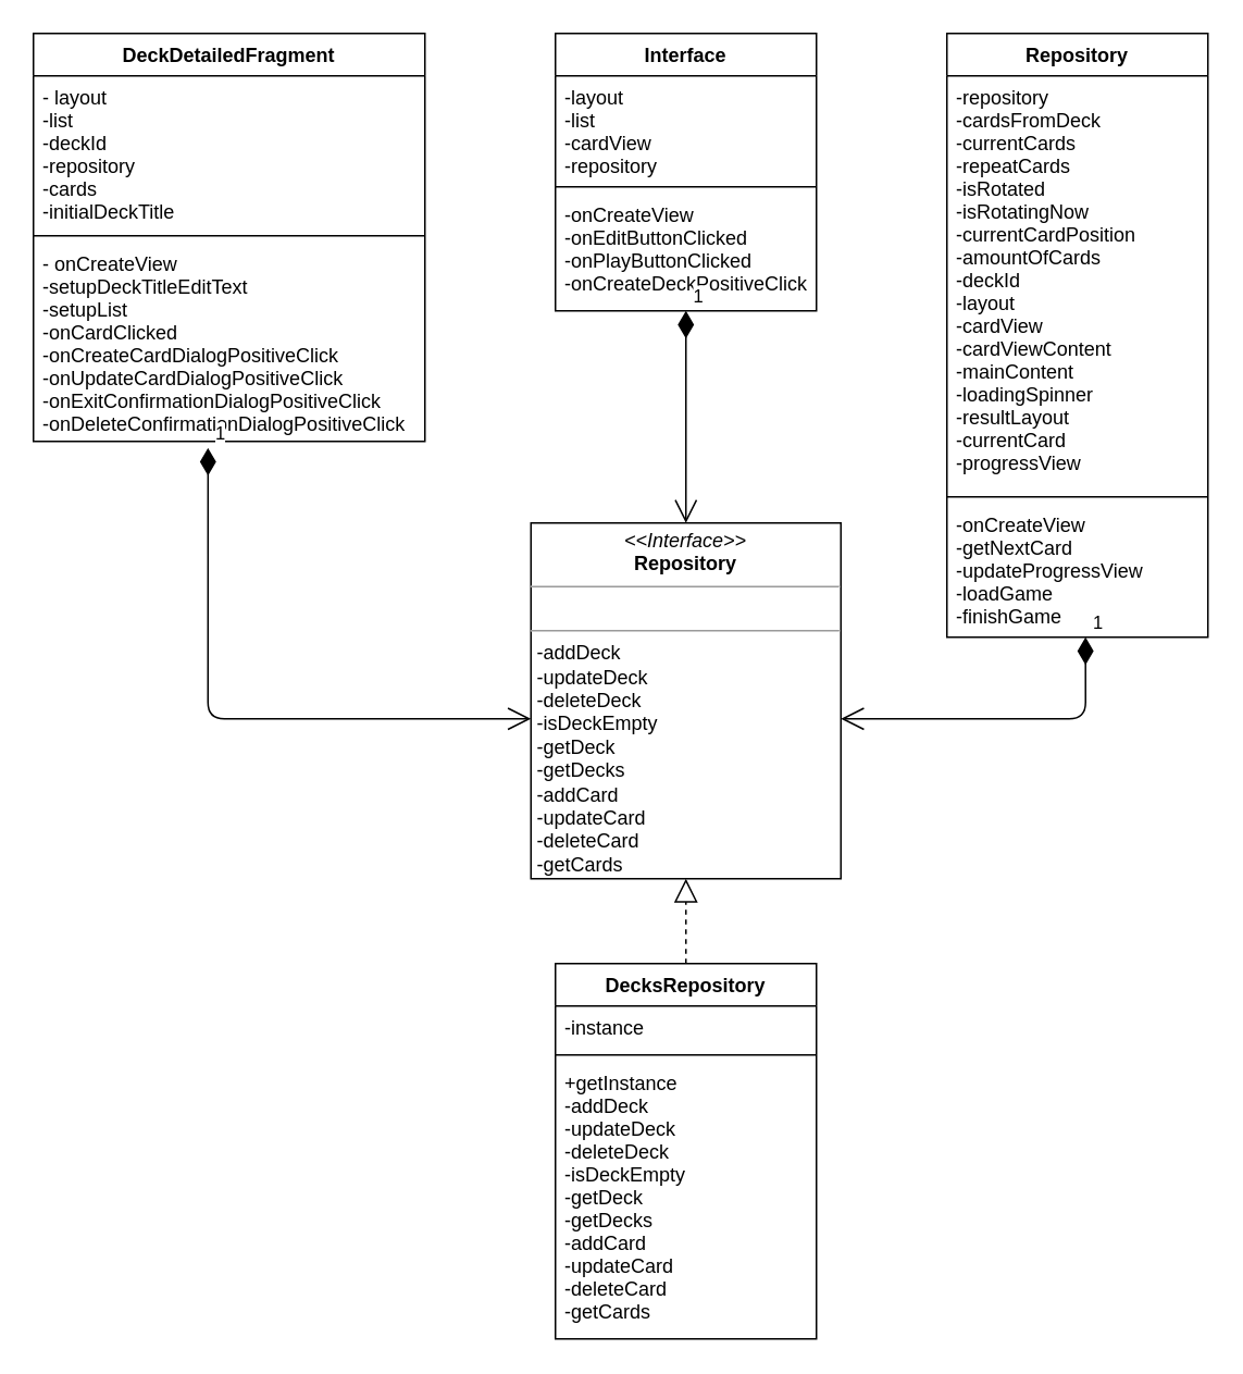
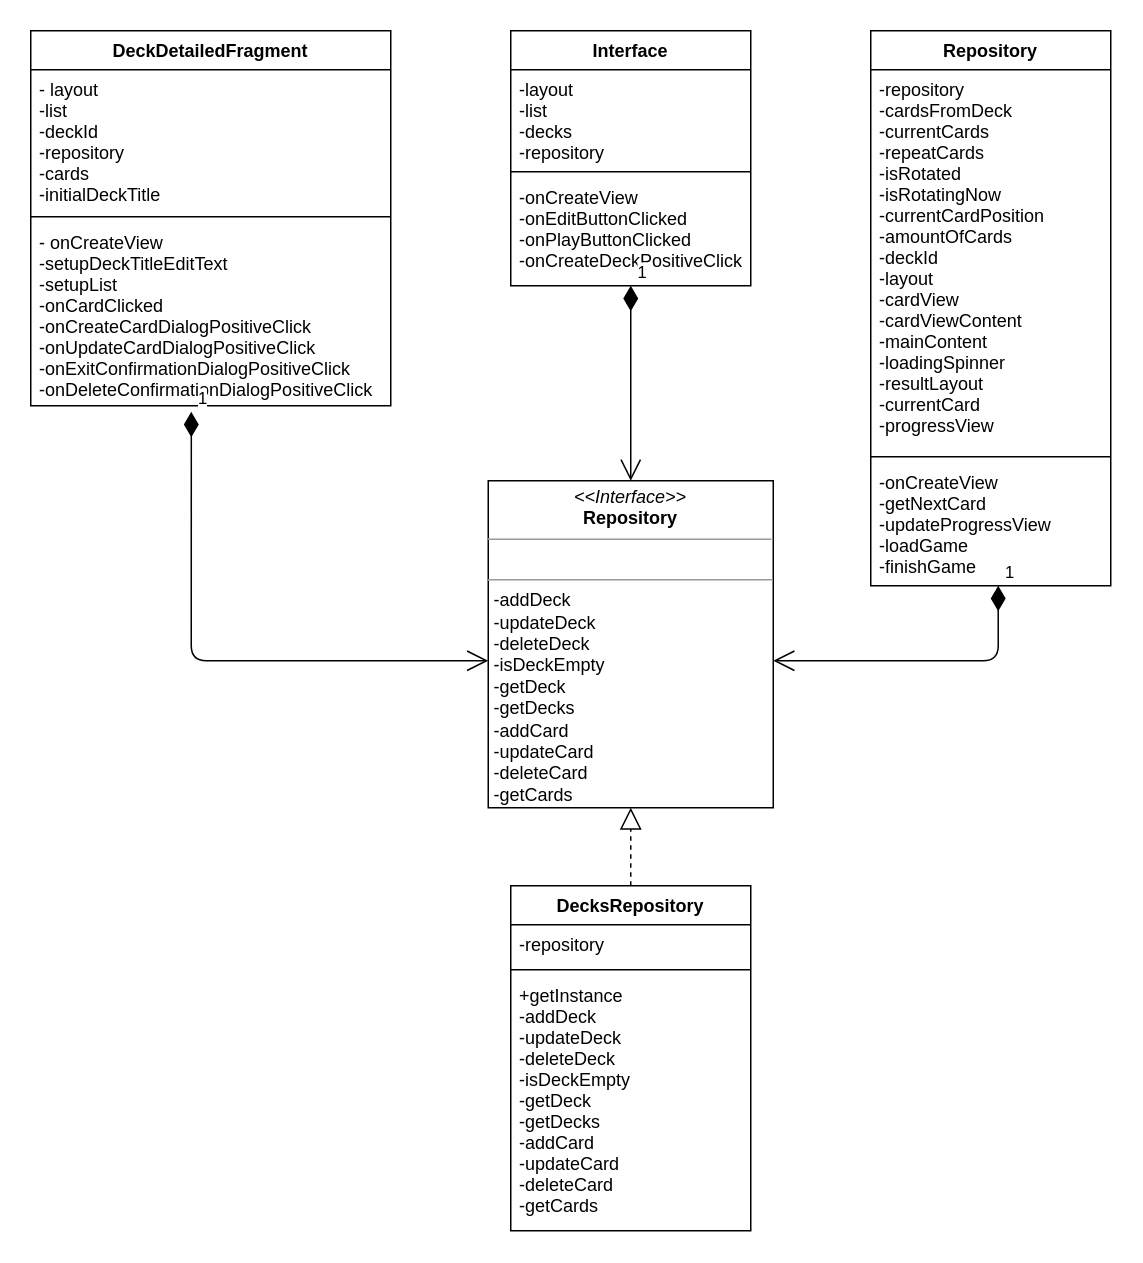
  <mxCell id="0" />
  <mxCell id="1" parent="0" />
  <mxCell id="2" value="DeckDetailedFragment" style="swimlane;fontStyle=1;align=center;verticalAlign=top;childLayout=stackLayout;horizontal=1;startSize=26;horizontalStack=0;resizeParent=1;resizeParentMax=0;resizeLast=0;collapsible=1;marginBottom=0;" parent="1" vertex="1"><mxGeometry x="20" y="20" width="240" height="250" as="geometry" /></mxCell>
  <mxCell id="3" value="- layout&#10;-list&#10;-deckId&#10;-repository&#10;-cards&#10;-initialDeckTitle" style="text;strokeColor=none;fillColor=none;align=left;verticalAlign=top;spacingLeft=4;spacingRight=4;overflow=hidden;rotatable=0;points=[[0,0.5],[1,0.5]];portConstraint=eastwest;" parent="2" vertex="1"><mxGeometry y="26" width="240" height="94" as="geometry" /></mxCell>
  <mxCell id="4" value="" style="line;strokeWidth=1;fillColor=none;align=left;verticalAlign=middle;spacingTop=-1;spacingLeft=3;spacingRight=3;rotatable=0;labelPosition=right;points=[];portConstraint=eastwest;" parent="2" vertex="1"><mxGeometry y="120" width="240" height="8" as="geometry" /></mxCell>
  <mxCell id="5" value="- onCreateView&#10;-setupDeckTitleEditText&#10;-setupList&#10;-onCardClicked&#10;-onCreateCardDialogPositiveClick&#10;-onUpdateCardDialogPositiveClick&#10;-onExitConfirmationDialogPositiveClick&#10;-onDeleteConfirmationDialogPositiveClick&#10;" style="text;strokeColor=none;fillColor=none;align=left;verticalAlign=top;spacingLeft=4;spacingRight=4;overflow=hidden;rotatable=0;points=[[0,0.5],[1,0.5]];portConstraint=eastwest;" parent="2" vertex="1"><mxGeometry y="128" width="240" height="122" as="geometry" /></mxCell>
  <mxCell id="6" value="Interface" style="swimlane;fontStyle=1;align=center;verticalAlign=top;childLayout=stackLayout;horizontal=1;startSize=26;horizontalStack=0;resizeParent=1;resizeParentMax=0;resizeLast=0;collapsible=1;marginBottom=0;" parent="1" vertex="1"><mxGeometry x="340" y="20" width="160" height="170" as="geometry" /></mxCell>
- <mxCell id="7" value="-layout&#10;-list&#10;-cardView&#10;-repository" style="text;strokeColor=none;fillColor=none;align=left;verticalAlign=top;spacingLeft=4;spacingRight=4;overflow=hidden;rotatable=0;points=[[0,0.5],[1,0.5]];portConstraint=eastwest;" parent="6" vertex="1"><mxGeometry y="26" width="160" height="64" as="geometry" /></mxCell>
+ <mxCell id="7" value="-layout&#10;-list&#10;-decks&#10;-repository" style="text;strokeColor=none;fillColor=none;align=left;verticalAlign=top;spacingLeft=4;spacingRight=4;overflow=hidden;rotatable=0;points=[[0,0.5],[1,0.5]];portConstraint=eastwest;" parent="6" vertex="1"><mxGeometry y="26" width="160" height="64" as="geometry" /></mxCell>
  <mxCell id="8" value="" style="line;strokeWidth=1;fillColor=none;align=left;verticalAlign=middle;spacingTop=-1;spacingLeft=3;spacingRight=3;rotatable=0;labelPosition=right;points=[];portConstraint=eastwest;" parent="6" vertex="1"><mxGeometry y="90" width="160" height="8" as="geometry" /></mxCell>
  <mxCell id="9" value="-onCreateView&#10;-onEditButtonClicked&#10;-onPlayButtonClicked&#10;-onCreateDeckPositiveClick" style="text;strokeColor=none;fillColor=none;align=left;verticalAlign=top;spacingLeft=4;spacingRight=4;overflow=hidden;rotatable=0;points=[[0,0.5],[1,0.5]];portConstraint=eastwest;" parent="6" vertex="1"><mxGeometry y="98" width="160" height="72" as="geometry" /></mxCell>
  <mxCell id="10" value="Repository" style="swimlane;fontStyle=1;align=center;verticalAlign=top;childLayout=stackLayout;horizontal=1;startSize=26;horizontalStack=0;resizeParent=1;resizeParentMax=0;resizeLast=0;collapsible=1;marginBottom=0;" parent="1" vertex="1"><mxGeometry x="580" y="20" width="160" height="370" as="geometry" /></mxCell>
  <mxCell id="11" value="-repository&#10;-cardsFromDeck&#10;-currentCards&#10;-repeatCards&#10;-isRotated&#10;-isRotatingNow&#10;-currentCardPosition&#10;-amountOfCards&#10;-deckId&#10;-layout&#10;-cardView&#10;-cardViewContent&#10;-mainContent&#10;-loadingSpinner&#10;-resultLayout&#10;-currentCard&#10;-progressView" style="text;strokeColor=none;fillColor=none;align=left;verticalAlign=top;spacingLeft=4;spacingRight=4;overflow=hidden;rotatable=0;points=[[0,0.5],[1,0.5]];portConstraint=eastwest;" parent="10" vertex="1"><mxGeometry y="26" width="160" height="254" as="geometry" /></mxCell>
  <mxCell id="12" value="" style="line;strokeWidth=1;fillColor=none;align=left;verticalAlign=middle;spacingTop=-1;spacingLeft=3;spacingRight=3;rotatable=0;labelPosition=right;points=[];portConstraint=eastwest;" parent="10" vertex="1"><mxGeometry y="280" width="160" height="8" as="geometry" /></mxCell>
  <mxCell id="13" value="-onCreateView&#10;-getNextCard&#10;-updateProgressView&#10;-loadGame&#10;-finishGame" style="text;strokeColor=none;fillColor=none;align=left;verticalAlign=top;spacingLeft=4;spacingRight=4;overflow=hidden;rotatable=0;points=[[0,0.5],[1,0.5]];portConstraint=eastwest;" parent="10" vertex="1"><mxGeometry y="288" width="160" height="82" as="geometry" /></mxCell>
  <mxCell id="14" value="DecksRepository" style="swimlane;fontStyle=1;align=center;verticalAlign=top;childLayout=stackLayout;horizontal=1;startSize=26;horizontalStack=0;resizeParent=1;resizeParentMax=0;resizeLast=0;collapsible=1;marginBottom=0;" parent="1" vertex="1"><mxGeometry x="340" y="590" width="160" height="230" as="geometry" /></mxCell>
- <mxCell id="15" value="-instance" style="text;strokeColor=none;fillColor=none;align=left;verticalAlign=top;spacingLeft=4;spacingRight=4;overflow=hidden;rotatable=0;points=[[0,0.5],[1,0.5]];portConstraint=eastwest;" parent="14" vertex="1"><mxGeometry y="26" width="160" height="26" as="geometry" /></mxCell>
+ <mxCell id="15" value="-repository" style="text;strokeColor=none;fillColor=none;align=left;verticalAlign=top;spacingLeft=4;spacingRight=4;overflow=hidden;rotatable=0;points=[[0,0.5],[1,0.5]];portConstraint=eastwest;" parent="14" vertex="1"><mxGeometry y="26" width="160" height="26" as="geometry" /></mxCell>
  <mxCell id="16" value="" style="line;strokeWidth=1;fillColor=none;align=left;verticalAlign=middle;spacingTop=-1;spacingLeft=3;spacingRight=3;rotatable=0;labelPosition=right;points=[];portConstraint=eastwest;" parent="14" vertex="1"><mxGeometry y="52" width="160" height="8" as="geometry" /></mxCell>
  <mxCell id="17" value="+getInstance&#10;-addDeck&#10;-updateDeck&#10;-deleteDeck&#10;-isDeckEmpty&#10;-getDeck&#10;-getDecks&#10;-addCard&#10;-updateCard&#10;-deleteCard&#10;-getCards" style="text;strokeColor=none;fillColor=none;align=left;verticalAlign=top;spacingLeft=4;spacingRight=4;overflow=hidden;rotatable=0;points=[[0,0.5],[1,0.5]];portConstraint=eastwest;" parent="14" vertex="1"><mxGeometry y="60" width="160" height="170" as="geometry" /></mxCell>
  <mxCell id="18" value="1" style="endArrow=open;html=1;endSize=12;startArrow=diamondThin;startSize=14;startFill=1;edgeStyle=orthogonalEdgeStyle;align=left;verticalAlign=bottom;exitX=0.446;exitY=1.033;exitDx=0;exitDy=0;exitPerimeter=0;" parent="1" source="5" target="21" edge="1"><mxGeometry x="-1" y="3" relative="1" as="geometry"><mxPoint x="70" y="470" as="sourcePoint" /><mxPoint x="230" y="540" as="targetPoint" /><Array as="points"><mxPoint x="127" y="440" /></Array></mxGeometry></mxCell>
  <mxCell id="19" value="1" style="endArrow=open;html=1;endSize=12;startArrow=diamondThin;startSize=14;startFill=1;edgeStyle=orthogonalEdgeStyle;align=left;verticalAlign=bottom;" parent="1" source="9" edge="1" target="21"><mxGeometry x="-1" y="3" relative="1" as="geometry"><mxPoint x="390" y="220" as="sourcePoint" /><mxPoint x="420" y="470" as="targetPoint" /><Array as="points"><mxPoint x="420" y="220" /><mxPoint x="420" y="220" /></Array></mxGeometry></mxCell>
  <mxCell id="20" value="1" style="endArrow=open;html=1;endSize=12;startArrow=diamondThin;startSize=14;startFill=1;edgeStyle=orthogonalEdgeStyle;align=left;verticalAlign=bottom;exitX=0.531;exitY=1;exitDx=0;exitDy=0;exitPerimeter=0;" parent="1" source="13" target="21" edge="1"><mxGeometry x="-1" y="3" relative="1" as="geometry"><mxPoint x="660" y="500" as="sourcePoint" /><mxPoint x="510" y="530" as="targetPoint" /><Array as="points"><mxPoint x="665" y="440" /></Array></mxGeometry></mxCell>
  <mxCell id="21" value="&lt;p style=&quot;margin: 0px ; margin-top: 4px ; text-align: center&quot;&gt;&lt;i&gt;&amp;lt;&amp;lt;Interface&amp;gt;&amp;gt;&lt;/i&gt;&lt;br&gt;&lt;b&gt;Repository&lt;/b&gt;&lt;/p&gt;&lt;hr size=&quot;1&quot;&gt;&lt;p style=&quot;margin: 0px ; margin-left: 4px&quot;&gt;&lt;br&gt;&lt;/p&gt;&lt;hr size=&quot;1&quot;&gt;&lt;p style=&quot;margin: 0px ; margin-left: 4px&quot;&gt;-addDeck&lt;br style=&quot;padding: 0px ; margin: 0px&quot;&gt;-updateDeck&lt;br style=&quot;padding: 0px ; margin: 0px&quot;&gt;-deleteDeck&lt;br style=&quot;padding: 0px ; margin: 0px&quot;&gt;-isDeckEmpty&lt;br style=&quot;padding: 0px ; margin: 0px&quot;&gt;-getDeck&lt;br style=&quot;padding: 0px ; margin: 0px&quot;&gt;-getDecks&lt;br style=&quot;padding: 0px ; margin: 0px&quot;&gt;-addCard&lt;br style=&quot;padding: 0px ; margin: 0px&quot;&gt;-updateCard&lt;br style=&quot;padding: 0px ; margin: 0px&quot;&gt;-deleteCard&lt;br style=&quot;padding: 0px ; margin: 0px&quot;&gt;-getCards&lt;br&gt;&lt;/p&gt;" style="verticalAlign=top;align=left;overflow=fill;fontSize=12;fontFamily=Helvetica;html=1;" vertex="1" parent="1"><mxGeometry x="325" y="320" width="190" height="218" as="geometry" /></mxCell>
  <mxCell id="22" value="" style="endArrow=block;dashed=1;endFill=0;endSize=12;html=1;" edge="1" parent="1" source="14" target="21"><mxGeometry width="160" relative="1" as="geometry"><mxPoint x="40" y="760" as="sourcePoint" /><mxPoint x="200" y="760" as="targetPoint" /></mxGeometry></mxCell>
